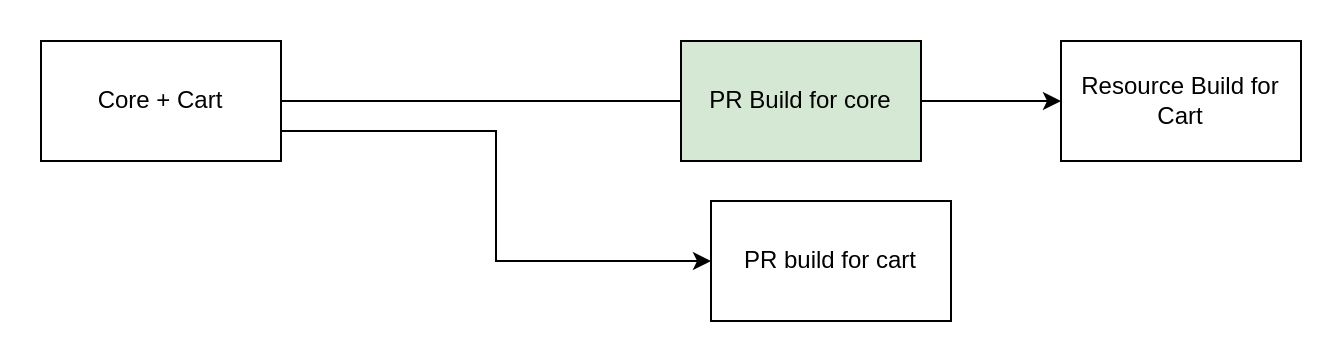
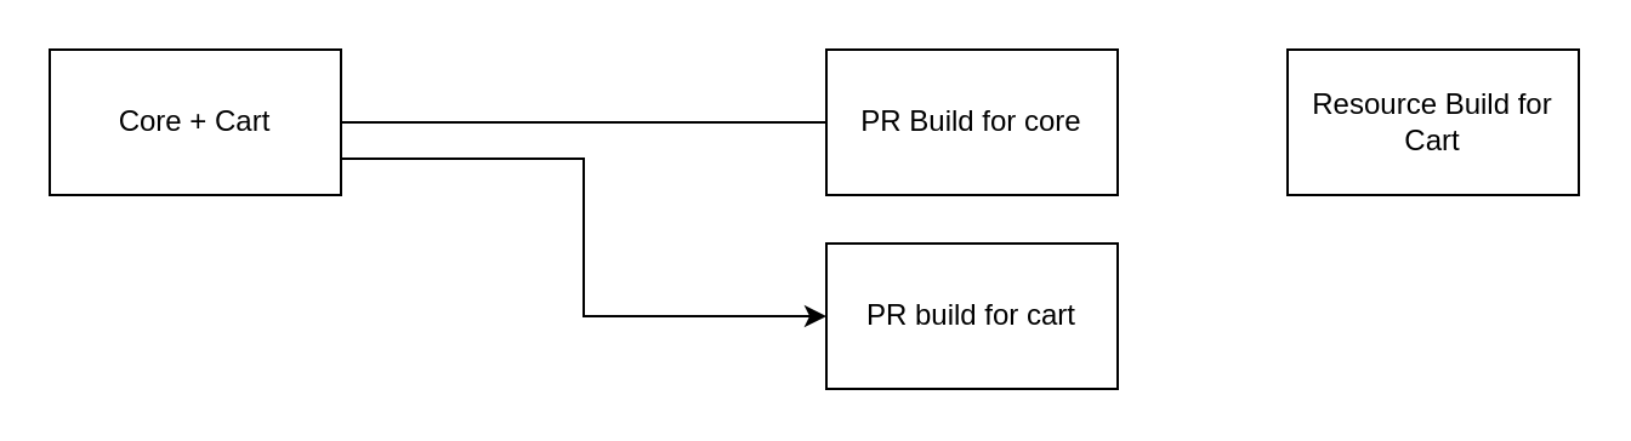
  <mxCell id="0" />
  <mxCell id="1" parent="0" />
  <mxCell id="2" style="edgeStyle=orthogonalEdgeStyle;rounded=0;orthogonalLoop=1;jettySize=auto;html=1;exitX=1;exitY=0.75;exitDx=0;exitDy=0;entryX=0;entryY=0.5;entryDx=0;entryDy=0;" edge="1" parent="1" source="3" target="7"><mxGeometry relative="1" as="geometry"><mxPoint x="230" y="150" as="targetPoint" /></mxGeometry></mxCell>
  <mxCell id="3" value="Core + Cart" style="rounded=0;whiteSpace=wrap;html=1;" vertex="1" parent="1"><mxGeometry x="20" y="20" width="120" height="60" as="geometry" /></mxCell>
  <mxCell id="4" value="" style="endArrow=none;html=1;exitX=1;exitY=0.5;exitDx=0;exitDy=0;" edge="1" parent="1" source="3"><mxGeometry width="50" height="50" relative="1" as="geometry"><mxPoint x="350" y="230" as="sourcePoint" /><mxPoint x="340" y="50" as="targetPoint" /></mxGeometry></mxCell>
- <mxCell id="5" style="edgeStyle=orthogonalEdgeStyle;rounded=0;orthogonalLoop=1;jettySize=auto;html=1;exitX=1;exitY=0.5;exitDx=0;exitDy=0;entryX=0;entryY=0.5;entryDx=0;entryDy=0;" edge="1" parent="1" source="6" target="8"><mxGeometry relative="1" as="geometry" /></mxCell>
- <mxCell id="6" value="PR Build for core" style="rounded=0;whiteSpace=wrap;html=1;fillColor=#d5e8d4;" vertex="1" parent="1"><mxGeometry x="340" y="20" width="120" height="60" as="geometry" /></mxCell>
- <mxCell id="7" value="PR build for cart" style="rounded=0;whiteSpace=wrap;html=1;" vertex="1" parent="1"><mxGeometry x="355" y="100" width="120" height="60" as="geometry" /></mxCell>
+ <mxCell id="6" value="PR Build for core" style="rounded=0;whiteSpace=wrap;html=1;" vertex="1" parent="1"><mxGeometry x="340" y="20" width="120" height="60" as="geometry" /></mxCell>
+ <mxCell id="7" value="PR build for cart" style="rounded=0;whiteSpace=wrap;html=1;" vertex="1" parent="1"><mxGeometry x="340" y="100" width="120" height="60" as="geometry" /></mxCell>
  <mxCell id="8" value="Resource Build for Cart" style="rounded=0;whiteSpace=wrap;html=1;" vertex="1" parent="1"><mxGeometry x="530" y="20" width="120" height="60" as="geometry" /></mxCell>
